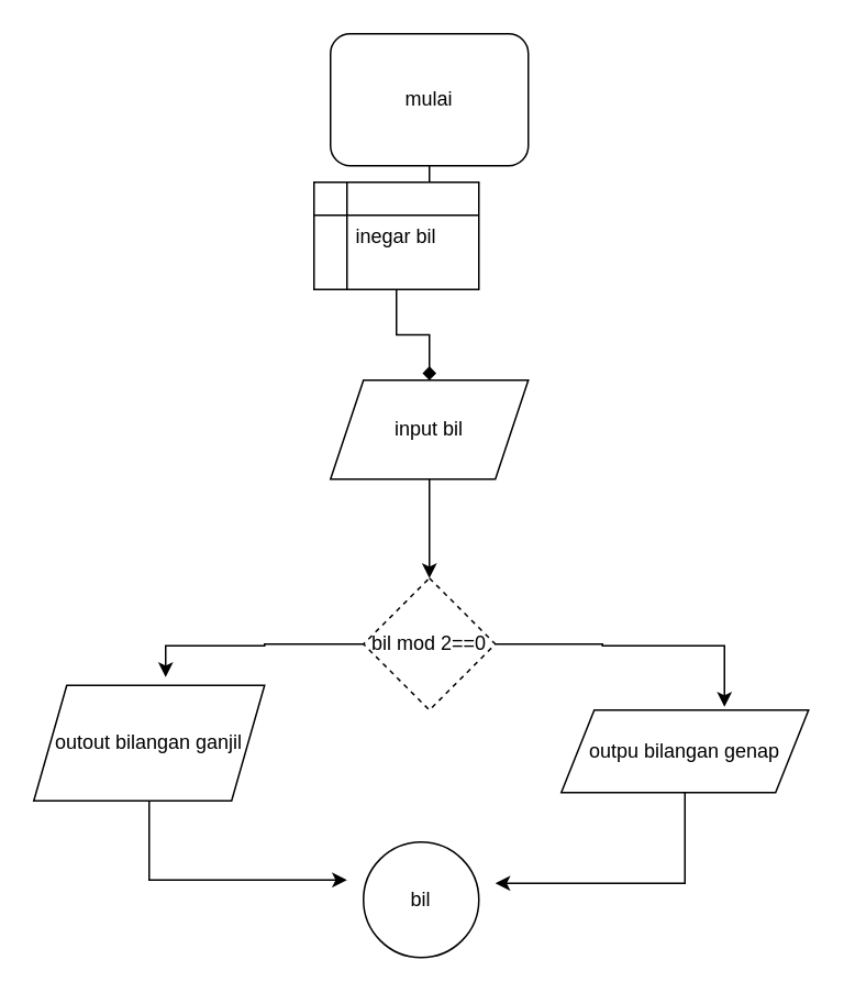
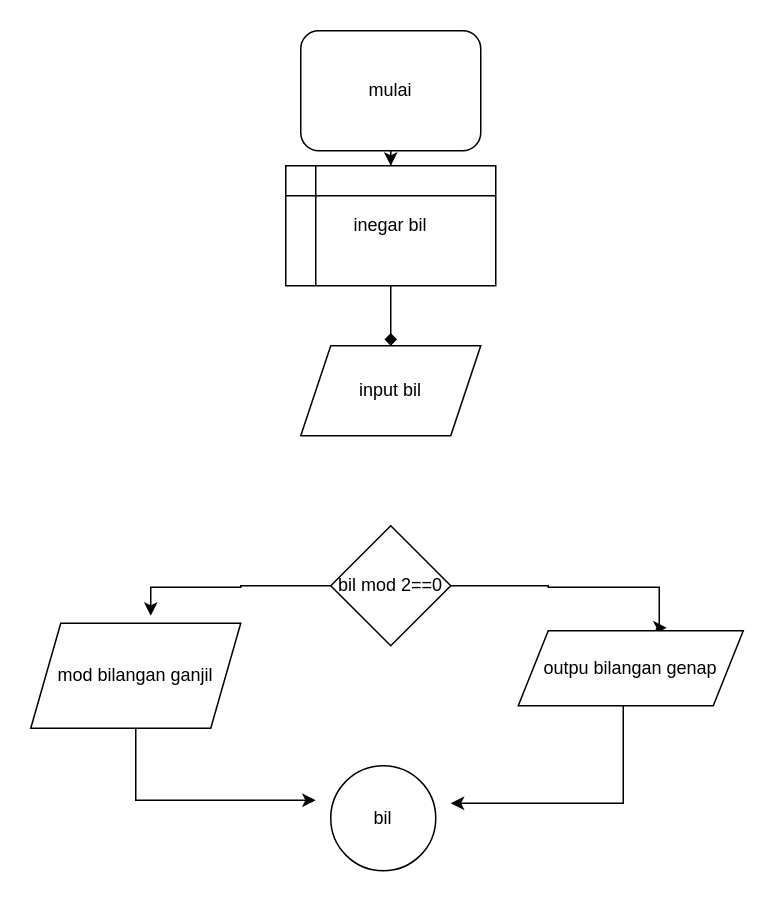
  <mxCell id="0" />
  <mxCell id="1" parent="0" />
  <mxCell id="2" style="edgeStyle=orthogonalEdgeStyle;rounded=0;orthogonalLoop=1;jettySize=auto;html=1;" edge="1" parent="1" source="3" target="5"><mxGeometry relative="1" as="geometry"><mxPoint x="250" y="130" as="targetPoint" /></mxGeometry></mxCell>
  <mxCell id="3" value="mulai" style="rounded=1;whiteSpace=wrap;html=1;" vertex="1" parent="1"><mxGeometry x="200" y="20" width="120" height="80" as="geometry" /></mxCell>
  <mxCell id="4" style="edgeStyle=orthogonalEdgeStyle;rounded=0;orthogonalLoop=1;jettySize=auto;html=1;endArrow=diamond;" edge="1" parent="1" source="5" target="7"><mxGeometry relative="1" as="geometry"><mxPoint x="260" y="240" as="targetPoint" /></mxGeometry></mxCell>
- <mxCell id="5" value="inegar bil" style="shape=internalStorage;whiteSpace=wrap;html=1;backgroundOutline=1;" vertex="1" parent="1"><mxGeometry x="190" y="110" width="100" height="65" as="geometry" /></mxCell>
- <mxCell id="6" style="edgeStyle=orthogonalEdgeStyle;rounded=0;orthogonalLoop=1;jettySize=auto;html=1;" edge="1" parent="1" source="7" target="10"><mxGeometry relative="1" as="geometry"><mxPoint x="260" y="340" as="targetPoint" /></mxGeometry></mxCell>
+ <mxCell id="5" value="inegar bil" style="shape=internalStorage;whiteSpace=wrap;html=1;backgroundOutline=1;" vertex="1" parent="1"><mxGeometry x="190" y="110" width="140" height="80" as="geometry" /></mxCell>
  <mxCell id="7" value="input bil" style="shape=parallelogram;perimeter=parallelogramPerimeter;whiteSpace=wrap;html=1;fixedSize=1;" vertex="1" parent="1"><mxGeometry x="200" y="230" width="120" height="60" as="geometry" /></mxCell>
  <mxCell id="8" style="edgeStyle=orthogonalEdgeStyle;rounded=0;orthogonalLoop=1;jettySize=auto;html=1;" edge="1" parent="1" source="10"><mxGeometry relative="1" as="geometry"><mxPoint x="100" y="410" as="targetPoint" /><Array as="points"><mxPoint x="160" y="390" /><mxPoint x="160" y="391" /></Array></mxGeometry></mxCell>
  <mxCell id="9" style="edgeStyle=orthogonalEdgeStyle;rounded=0;orthogonalLoop=1;jettySize=auto;html=1;entryX=0.66;entryY=-0.04;entryDx=0;entryDy=0;entryPerimeter=0;" edge="1" parent="1" source="10" target="14"><mxGeometry relative="1" as="geometry"><mxPoint x="430" y="390" as="targetPoint" /><Array as="points"><mxPoint x="365" y="390" /><mxPoint x="365" y="391" /><mxPoint x="439" y="391" /></Array></mxGeometry></mxCell>
- <mxCell id="10" value="bil mod 2==0" style="rhombus;whiteSpace=wrap;html=1;dashed=1;" vertex="1" parent="1"><mxGeometry x="220" y="350" width="80" height="80" as="geometry" /></mxCell>
+ <mxCell id="10" value="bil mod 2==0" style="rhombus;whiteSpace=wrap;html=1;" vertex="1" parent="1"><mxGeometry x="220" y="350" width="80" height="80" as="geometry" /></mxCell>
  <mxCell id="11" style="edgeStyle=orthogonalEdgeStyle;rounded=0;orthogonalLoop=1;jettySize=auto;html=1;" edge="1" parent="1" source="12"><mxGeometry relative="1" as="geometry"><mxPoint x="210" y="533" as="targetPoint" /><Array as="points"><mxPoint x="90" y="533" /><mxPoint x="210" y="533" /></Array></mxGeometry></mxCell>
- <mxCell id="12" value="outout bilangan ganjil " style="shape=parallelogram;perimeter=parallelogramPerimeter;whiteSpace=wrap;html=1;fixedSize=1;" vertex="1" parent="1"><mxGeometry x="20" y="415" width="140" height="70" as="geometry" /></mxCell>
+ <mxCell id="12" value="mod bilangan ganjil " style="shape=parallelogram;perimeter=parallelogramPerimeter;whiteSpace=wrap;html=1;fixedSize=1;" vertex="1" parent="1"><mxGeometry x="20" y="415" width="140" height="70" as="geometry" /></mxCell>
  <mxCell id="13" style="edgeStyle=orthogonalEdgeStyle;rounded=0;orthogonalLoop=1;jettySize=auto;html=1;" edge="1" parent="1" source="14"><mxGeometry relative="1" as="geometry"><mxPoint x="300" y="535" as="targetPoint" /><Array as="points"><mxPoint x="415" y="535" /><mxPoint x="361" y="535" /></Array></mxGeometry></mxCell>
- <mxCell id="14" value="outpu bilangan genap" style="shape=parallelogram;perimeter=parallelogramPerimeter;whiteSpace=wrap;html=1;fixedSize=1;" vertex="1" parent="1"><mxGeometry x="340" y="430" width="150" height="50" as="geometry" /></mxCell>
+ <mxCell id="14" value="outpu bilangan genap" style="shape=parallelogram;perimeter=parallelogramPerimeter;whiteSpace=wrap;html=1;fixedSize=1;" vertex="1" parent="1"><mxGeometry x="345" y="420" width="150" height="50" as="geometry" /></mxCell>
  <mxCell id="15" value="bil" style="ellipse;whiteSpace=wrap;html=1;aspect=fixed;" vertex="1" parent="1"><mxGeometry x="220" y="510" width="70" height="70" as="geometry" /></mxCell>
